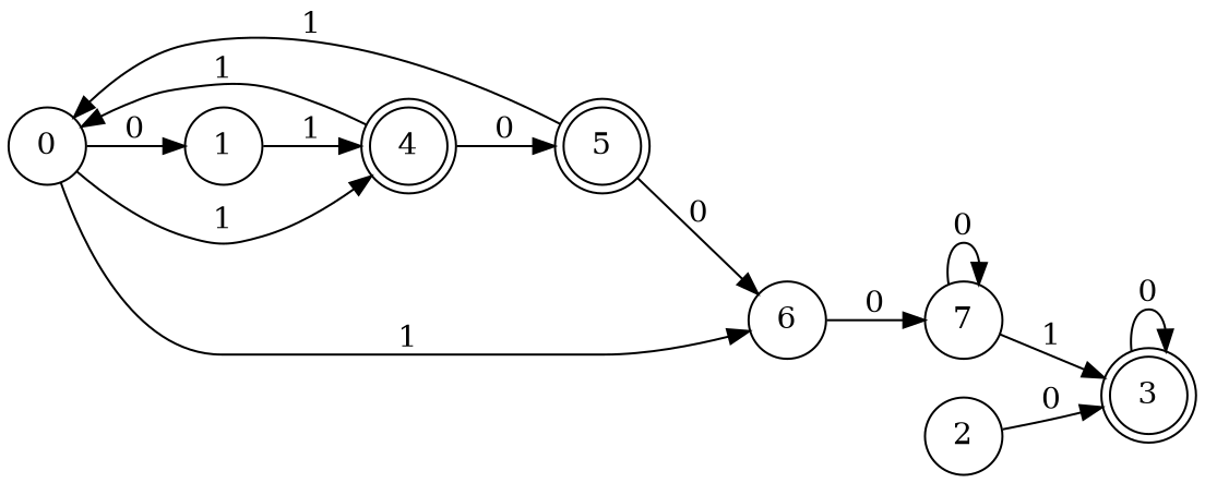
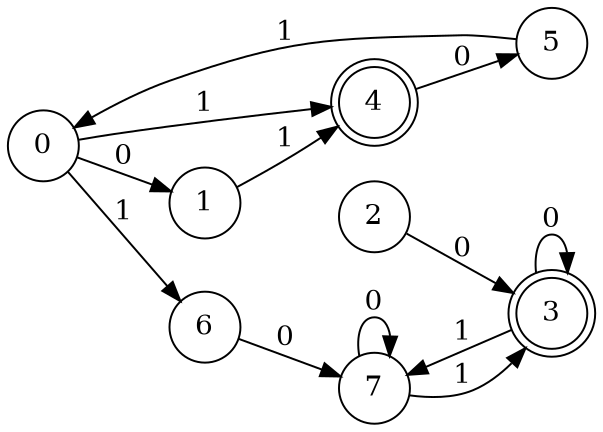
  digraph {
    rankdir=LR
    node [shape=circle]
    0
    1
    4 [shape=doublecircle]
    6
-   5 [shape=doublecircle]
+   5
    2
    3 [shape=doublecircle]
    7
    0 -> 1 [label=0]
    0 -> 4 [label=1]
    0 -> 6 [label=1]
    1 -> 4 [label=1]
-   4 -> 0 [label=1]
    4 -> 5 [label=0]
    6 -> 7 [label=0]
    5 -> 0 [label=1]
-   5 -> 6 [label=0]
    2 -> 3 [label=0]
    3 -> 3 [label=0]
+   3 -> 7 [label=1]
    7 -> 3 [label=1]
    7 -> 7 [label=0]
  }
